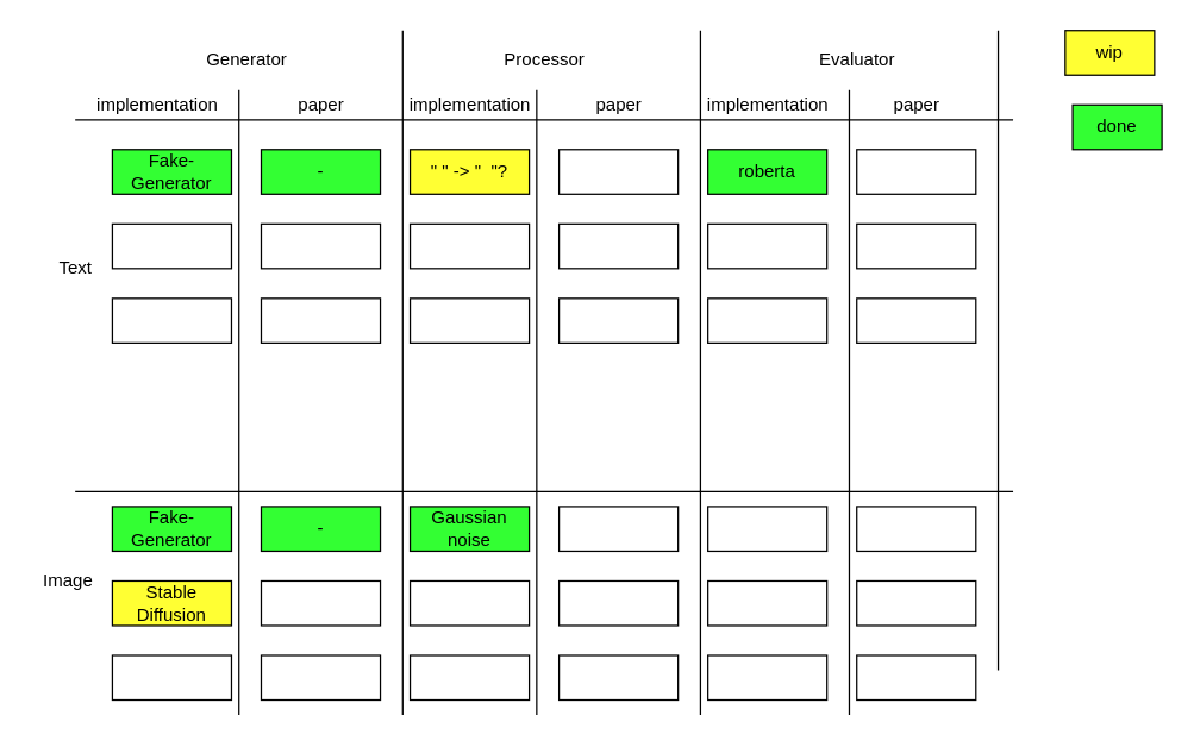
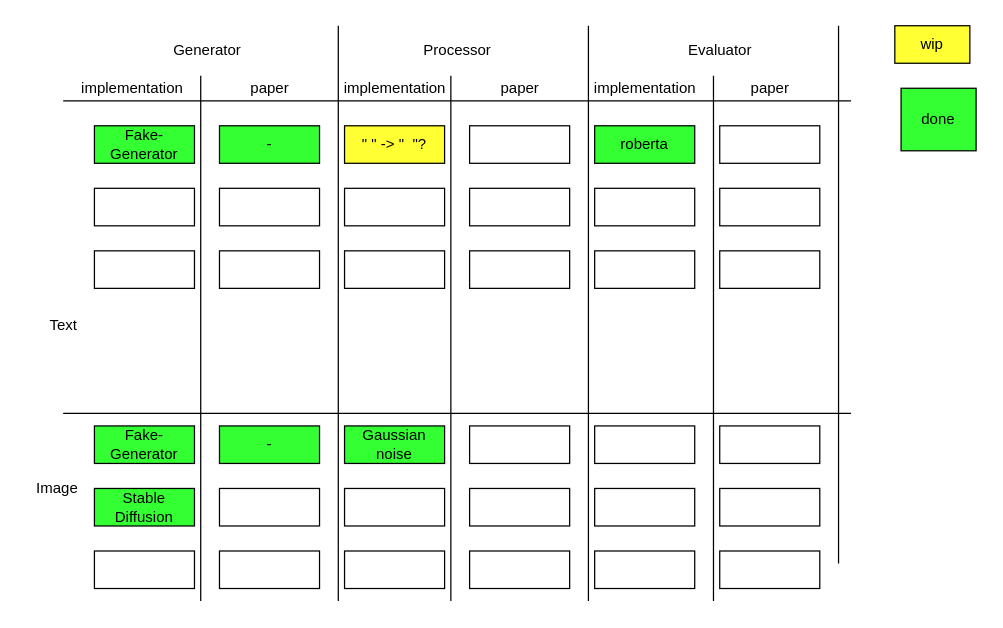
  <mxCell id="0" />
  <mxCell id="1" parent="0" />
  <mxCell id="2" value="Fake-Generator" style="rounded=0;whiteSpace=wrap;html=1;fillColor=#33FF33;" vertex="1" parent="1"><mxGeometry x="75" y="100" width="80" height="30" as="geometry" /></mxCell>
  <mxCell id="3" value="Generator" style="text;html=1;align=center;verticalAlign=middle;resizable=0;points=[];autosize=1;strokeColor=none;fillColor=none;" vertex="1" parent="1"><mxGeometry x="130" y="30" width="70" height="20" as="geometry" /></mxCell>
  <mxCell id="4" value="Processor" style="text;html=1;align=center;verticalAlign=middle;resizable=0;points=[];autosize=1;strokeColor=none;fillColor=none;" vertex="1" parent="1"><mxGeometry x="330" y="30" width="70" height="20" as="geometry" /></mxCell>
  <mxCell id="5" value="Evaluator" style="text;html=1;align=center;verticalAlign=middle;resizable=0;points=[];autosize=1;strokeColor=none;fillColor=none;" vertex="1" parent="1"><mxGeometry x="540" y="30" width="70" height="20" as="geometry" /></mxCell>
  <mxCell id="6" value="" style="rounded=0;whiteSpace=wrap;html=1;" vertex="1" parent="1"><mxGeometry x="75" y="150" width="80" height="30" as="geometry" /></mxCell>
  <mxCell id="7" value="" style="endArrow=none;html=1;rounded=0;" edge="1" parent="1"><mxGeometry width="50" height="50" relative="1" as="geometry"><mxPoint x="50" y="330" as="sourcePoint" /><mxPoint x="680" y="330" as="targetPoint" /></mxGeometry></mxCell>
  <mxCell id="8" value="" style="endArrow=none;html=1;rounded=0;" edge="1" parent="1"><mxGeometry width="50" height="50" relative="1" as="geometry"><mxPoint x="270" y="480" as="sourcePoint" /><mxPoint x="270" y="20" as="targetPoint" /></mxGeometry></mxCell>
  <mxCell id="9" value="" style="endArrow=none;html=1;rounded=0;" edge="1" parent="1"><mxGeometry width="50" height="50" relative="1" as="geometry"><mxPoint x="470" y="480" as="sourcePoint" /><mxPoint x="470" y="20" as="targetPoint" /></mxGeometry></mxCell>
  <mxCell id="10" value="" style="rounded=0;whiteSpace=wrap;html=1;" vertex="1" parent="1"><mxGeometry x="75" y="200" width="80" height="30" as="geometry" /></mxCell>
  <mxCell id="11" value="&quot; &quot; -&amp;gt; &quot;&amp;nbsp; &quot;?" style="rounded=0;whiteSpace=wrap;html=1;fillColor=#FFFF33;" vertex="1" parent="1"><mxGeometry x="275" y="100" width="80" height="30" as="geometry" /></mxCell>
  <mxCell id="12" value="" style="rounded=0;whiteSpace=wrap;html=1;" vertex="1" parent="1"><mxGeometry x="275" y="150" width="80" height="30" as="geometry" /></mxCell>
  <mxCell id="13" value="" style="rounded=0;whiteSpace=wrap;html=1;" vertex="1" parent="1"><mxGeometry x="275" y="200" width="80" height="30" as="geometry" /></mxCell>
  <mxCell id="14" value="roberta" style="rounded=0;whiteSpace=wrap;html=1;fillColor=#33FF33;" vertex="1" parent="1"><mxGeometry x="475" y="100" width="80" height="30" as="geometry" /></mxCell>
  <mxCell id="15" value="" style="rounded=0;whiteSpace=wrap;html=1;" vertex="1" parent="1"><mxGeometry x="475" y="150" width="80" height="30" as="geometry" /></mxCell>
  <mxCell id="16" value="" style="rounded=0;whiteSpace=wrap;html=1;" vertex="1" parent="1"><mxGeometry x="475" y="200" width="80" height="30" as="geometry" /></mxCell>
- <mxCell id="17" value="Stable Diffusion" style="rounded=0;whiteSpace=wrap;html=1;fillColor=#FFFF33;" vertex="1" parent="1"><mxGeometry x="75" y="390" width="80" height="30" as="geometry" /></mxCell>
+ <mxCell id="17" value="Stable Diffusion" style="rounded=0;whiteSpace=wrap;html=1;fillColor=#33ff33;" vertex="1" parent="1"><mxGeometry x="75" y="390" width="80" height="30" as="geometry" /></mxCell>
  <mxCell id="18" value="" style="rounded=0;whiteSpace=wrap;html=1;" vertex="1" parent="1"><mxGeometry x="75" y="440" width="80" height="30" as="geometry" /></mxCell>
  <mxCell id="19" value="" style="rounded=0;whiteSpace=wrap;html=1;" vertex="1" parent="1"><mxGeometry x="275" y="390" width="80" height="30" as="geometry" /></mxCell>
  <mxCell id="20" value="" style="rounded=0;whiteSpace=wrap;html=1;" vertex="1" parent="1"><mxGeometry x="275" y="440" width="80" height="30" as="geometry" /></mxCell>
  <mxCell id="21" value="" style="rounded=0;whiteSpace=wrap;html=1;" vertex="1" parent="1"><mxGeometry x="475" y="340" width="80" height="30" as="geometry" /></mxCell>
  <mxCell id="22" value="" style="rounded=0;whiteSpace=wrap;html=1;" vertex="1" parent="1"><mxGeometry x="475" y="390" width="80" height="30" as="geometry" /></mxCell>
  <mxCell id="23" value="" style="rounded=0;whiteSpace=wrap;html=1;" vertex="1" parent="1"><mxGeometry x="475" y="440" width="80" height="30" as="geometry" /></mxCell>
  <mxCell id="24" value="" style="endArrow=none;html=1;rounded=0;" edge="1" parent="1"><mxGeometry width="50" height="50" relative="1" as="geometry"><mxPoint x="50" y="80" as="sourcePoint" /><mxPoint x="680" y="80" as="targetPoint" /></mxGeometry></mxCell>
  <mxCell id="25" value="" style="endArrow=none;html=1;rounded=0;" edge="1" parent="1"><mxGeometry width="50" height="50" relative="1" as="geometry"><mxPoint x="160" y="480" as="sourcePoint" /><mxPoint x="160" y="60" as="targetPoint" /></mxGeometry></mxCell>
  <mxCell id="26" value="" style="endArrow=none;html=1;rounded=0;" edge="1" parent="1"><mxGeometry width="50" height="50" relative="1" as="geometry"><mxPoint x="360" y="480" as="sourcePoint" /><mxPoint x="360" y="60" as="targetPoint" /></mxGeometry></mxCell>
  <mxCell id="27" value="" style="endArrow=none;html=1;rounded=0;" edge="1" parent="1"><mxGeometry width="50" height="50" relative="1" as="geometry"><mxPoint x="570" y="480" as="sourcePoint" /><mxPoint x="570" y="60" as="targetPoint" /></mxGeometry></mxCell>
  <mxCell id="28" value="" style="endArrow=none;html=1;rounded=0;" edge="1" parent="1"><mxGeometry width="50" height="50" relative="1" as="geometry"><mxPoint x="670" y="450" as="sourcePoint" /><mxPoint x="670" y="20" as="targetPoint" /></mxGeometry></mxCell>
  <mxCell id="29" value="&lt;div&gt;implementation&lt;/div&gt;" style="text;html=1;align=center;verticalAlign=middle;resizable=0;points=[];autosize=1;strokeColor=none;fillColor=none;" vertex="1" parent="1"><mxGeometry x="55" y="60" width="100" height="20" as="geometry" /></mxCell>
  <mxCell id="30" value="&lt;div&gt;implementation&lt;/div&gt;" style="text;html=1;align=center;verticalAlign=middle;resizable=0;points=[];autosize=1;strokeColor=none;fillColor=none;" vertex="1" parent="1"><mxGeometry x="265" y="60" width="100" height="20" as="geometry" /></mxCell>
  <mxCell id="31" value="&lt;div&gt;implementation&lt;/div&gt;" style="text;html=1;align=center;verticalAlign=middle;resizable=0;points=[];autosize=1;strokeColor=none;fillColor=none;" vertex="1" parent="1"><mxGeometry x="465" y="60" width="100" height="20" as="geometry" /></mxCell>
  <mxCell id="32" value="&lt;div&gt;paper&lt;/div&gt;" style="text;html=1;align=center;verticalAlign=middle;resizable=0;points=[];autosize=1;strokeColor=none;fillColor=none;" vertex="1" parent="1"><mxGeometry x="190" y="60" width="50" height="20" as="geometry" /></mxCell>
  <mxCell id="33" value="&lt;div&gt;paper&lt;/div&gt;" style="text;html=1;align=center;verticalAlign=middle;resizable=0;points=[];autosize=1;strokeColor=none;fillColor=none;" vertex="1" parent="1"><mxGeometry x="390" y="60" width="50" height="20" as="geometry" /></mxCell>
  <mxCell id="34" value="&lt;div&gt;paper&lt;/div&gt;" style="text;html=1;align=center;verticalAlign=middle;resizable=0;points=[];autosize=1;strokeColor=none;fillColor=none;" vertex="1" parent="1"><mxGeometry x="590" y="60" width="50" height="20" as="geometry" /></mxCell>
  <mxCell id="35" value="-" style="rounded=0;whiteSpace=wrap;html=1;fillColor=#33FF33;" vertex="1" parent="1"><mxGeometry x="175" y="100" width="80" height="30" as="geometry" /></mxCell>
  <mxCell id="36" value="" style="rounded=0;whiteSpace=wrap;html=1;" vertex="1" parent="1"><mxGeometry x="175" y="150" width="80" height="30" as="geometry" /></mxCell>
  <mxCell id="37" value="" style="rounded=0;whiteSpace=wrap;html=1;" vertex="1" parent="1"><mxGeometry x="175" y="200" width="80" height="30" as="geometry" /></mxCell>
  <mxCell id="38" value="" style="rounded=0;whiteSpace=wrap;html=1;" vertex="1" parent="1"><mxGeometry x="375" y="100" width="80" height="30" as="geometry" /></mxCell>
  <mxCell id="39" value="" style="rounded=0;whiteSpace=wrap;html=1;" vertex="1" parent="1"><mxGeometry x="375" y="150" width="80" height="30" as="geometry" /></mxCell>
  <mxCell id="40" value="" style="rounded=0;whiteSpace=wrap;html=1;" vertex="1" parent="1"><mxGeometry x="375" y="200" width="80" height="30" as="geometry" /></mxCell>
  <mxCell id="41" value="" style="rounded=0;whiteSpace=wrap;html=1;" vertex="1" parent="1"><mxGeometry x="575" y="100" width="80" height="30" as="geometry" /></mxCell>
  <mxCell id="42" value="" style="rounded=0;whiteSpace=wrap;html=1;" vertex="1" parent="1"><mxGeometry x="575" y="150" width="80" height="30" as="geometry" /></mxCell>
  <mxCell id="43" value="" style="rounded=0;whiteSpace=wrap;html=1;" vertex="1" parent="1"><mxGeometry x="575" y="200" width="80" height="30" as="geometry" /></mxCell>
  <mxCell id="44" value="-" style="rounded=0;whiteSpace=wrap;html=1;fillColor=#33FF33;" vertex="1" parent="1"><mxGeometry x="175" y="340" width="80" height="30" as="geometry" /></mxCell>
  <mxCell id="45" value="" style="rounded=0;whiteSpace=wrap;html=1;" vertex="1" parent="1"><mxGeometry x="175" y="390" width="80" height="30" as="geometry" /></mxCell>
  <mxCell id="46" value="" style="rounded=0;whiteSpace=wrap;html=1;" vertex="1" parent="1"><mxGeometry x="175" y="440" width="80" height="30" as="geometry" /></mxCell>
  <mxCell id="47" value="" style="rounded=0;whiteSpace=wrap;html=1;" vertex="1" parent="1"><mxGeometry x="375" y="340" width="80" height="30" as="geometry" /></mxCell>
  <mxCell id="48" value="" style="rounded=0;whiteSpace=wrap;html=1;" vertex="1" parent="1"><mxGeometry x="375" y="390" width="80" height="30" as="geometry" /></mxCell>
  <mxCell id="49" value="" style="rounded=0;whiteSpace=wrap;html=1;" vertex="1" parent="1"><mxGeometry x="375" y="440" width="80" height="30" as="geometry" /></mxCell>
  <mxCell id="50" value="" style="rounded=0;whiteSpace=wrap;html=1;" vertex="1" parent="1"><mxGeometry x="575" y="340" width="80" height="30" as="geometry" /></mxCell>
  <mxCell id="51" value="" style="rounded=0;whiteSpace=wrap;html=1;" vertex="1" parent="1"><mxGeometry x="575" y="390" width="80" height="30" as="geometry" /></mxCell>
  <mxCell id="52" value="" style="rounded=0;whiteSpace=wrap;html=1;" vertex="1" parent="1"><mxGeometry x="575" y="440" width="80" height="30" as="geometry" /></mxCell>
  <mxCell id="53" value="Fake-Generator" style="rounded=0;whiteSpace=wrap;html=1;fillColor=#33FF33;" vertex="1" parent="1"><mxGeometry x="75" y="340" width="80" height="30" as="geometry" /></mxCell>
- <mxCell id="54" value="Text" style="text;html=1;align=center;verticalAlign=middle;resizable=0;points=[];autosize=1;strokeColor=none;fillColor=none;" vertex="1" parent="1"><mxGeometry x="30" y="170" width="40" height="20" as="geometry" /></mxCell>
+ <mxCell id="54" value="Text" style="text;html=1;align=center;verticalAlign=middle;resizable=0;points=[];autosize=1;strokeColor=none;fillColor=none;" vertex="1" parent="1"><mxGeometry x="30" y="250" width="40" height="20" as="geometry" /></mxCell>
  <mxCell id="55" value="Image" style="text;html=1;align=center;verticalAlign=middle;resizable=0;points=[];autosize=1;strokeColor=none;fillColor=none;" vertex="1" parent="1"><mxGeometry x="20" y="380" width="50" height="20" as="geometry" /></mxCell>
  <mxCell id="56" value="wip" style="whiteSpace=wrap;html=1;fillColor=#FFFF33;" vertex="1" parent="1"><mxGeometry x="715" y="20" width="60" height="30" as="geometry" /></mxCell>
- <mxCell id="57" value="done" style="rounded=0;whiteSpace=wrap;html=1;fillColor=#33FF33;" vertex="1" parent="1"><mxGeometry x="720" y="70" width="60" height="30" as="geometry" /></mxCell>
+ <mxCell id="57" value="done" style="rounded=0;whiteSpace=wrap;html=1;fillColor=#33FF33;" vertex="1" parent="1"><mxGeometry x="720" y="70" width="60" height="50" as="geometry" /></mxCell>
  <mxCell id="58" value="Gaussian noise" style="rounded=0;whiteSpace=wrap;html=1;fillColor=#33FF33;" vertex="1" parent="1"><mxGeometry x="275" y="340" width="80" height="30" as="geometry" /></mxCell>
